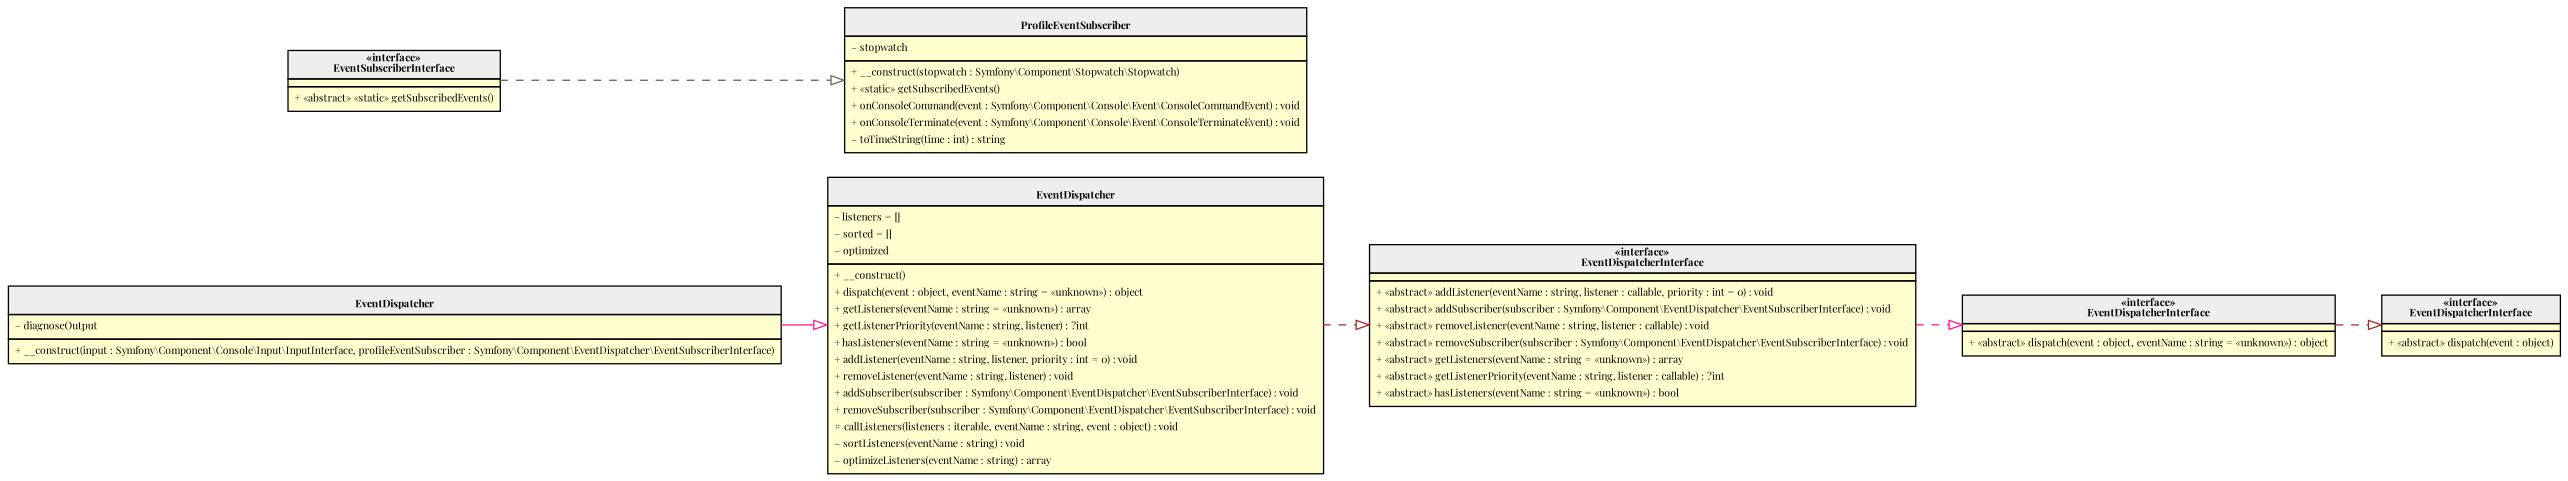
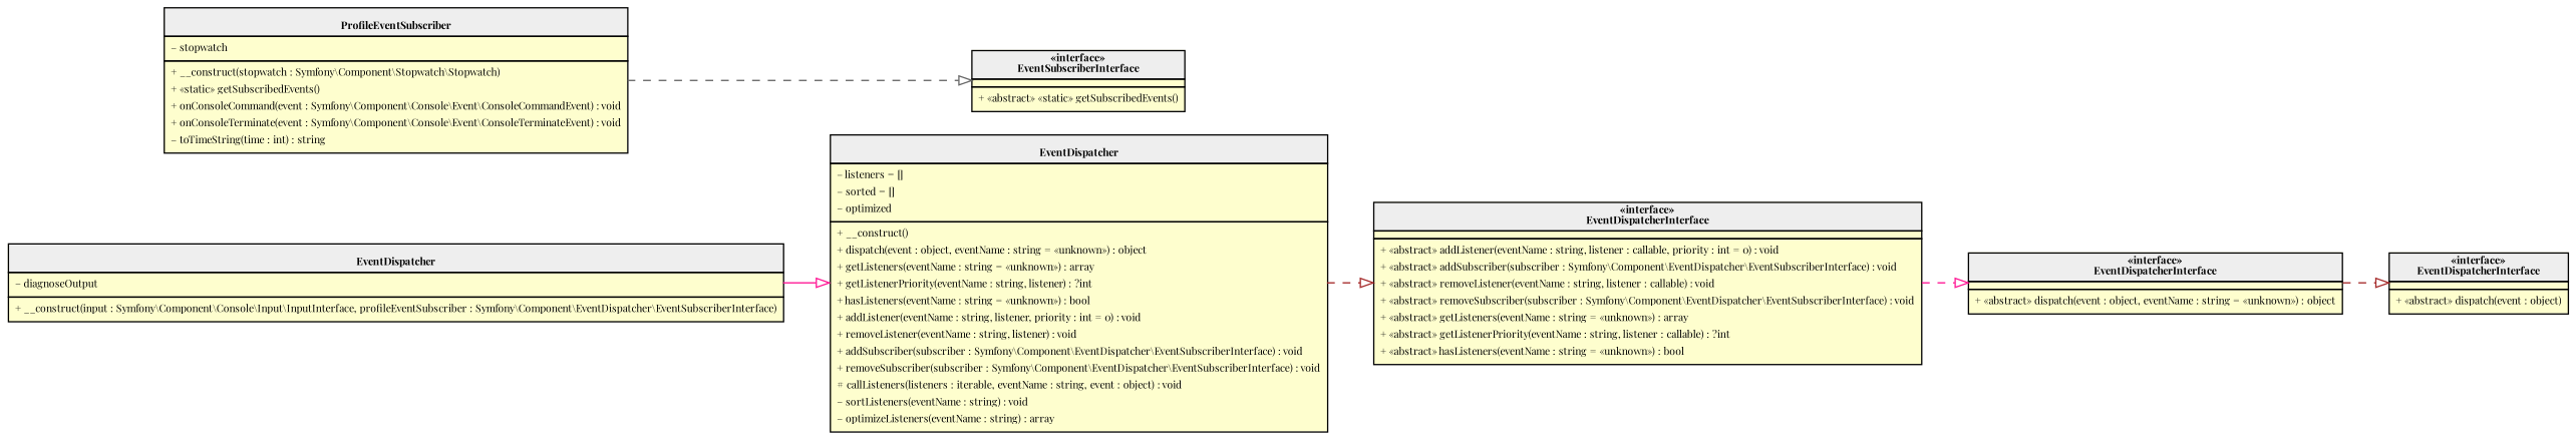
  digraph {
    rankdir=LR
    fontname="Playfair Display"
    node [fillcolor="#FEFECE" fontname="Playfair Display" fontsize=8 margin=0 shape=none style=filled]
    edge [arrowhead=empty fontname="Playfair Display" fontsize=8 style=dashed color=brown]
    n1 [label=< <table cellspacing="0" border="0" cellborder="1">     <tr><td bgcolor="#eeeeee"><b><br/>EventDispatcher</b></td></tr>     <tr><td><table border="0" cellspacing="0" cellpadding="2">     <tr><td align="left">– listeners = []</td></tr>     <tr><td align="left">– sorted = []</td></tr>     <tr><td align="left">– optimized</td></tr> </table></td></tr>     <tr><td><table border="0" cellspacing="0" cellpadding="2">     <tr><td align="left">+ __construct()</td></tr>     <tr><td align="left">+ dispatch(event : object, eventName : string = «unknown») : object</td></tr>     <tr><td align="left">+ getListeners(eventName : string = «unknown») : array</td></tr>     <tr><td align="left">+ getListenerPriority(eventName : string, listener) : ?int</td></tr>     <tr><td align="left">+ hasListeners(eventName : string = «unknown») : bool</td></tr>     <tr><td align="left">+ addListener(eventName : string, listener, priority : int = 0) : void</td></tr>     <tr><td align="left">+ removeListener(eventName : string, listener) : void</td></tr>     <tr><td align="left">+ addSubscriber(subscriber : Symfony\\Component\\EventDispatcher\\EventSubscriberInterface) : void</td></tr>     <tr><td align="left">+ removeSubscriber(subscriber : Symfony\\Component\\EventDispatcher\\EventSubscriberInterface) : void</td></tr>     <tr><td align="left"># callListeners(listeners : iterable, eventName : string, event : object) : void</td></tr>     <tr><td align="left">– sortListeners(eventName : string) : void</td></tr>     <tr><td align="left">– optimizeListeners(eventName : string) : array</td></tr> </table></td></tr> </table>>]
    n2 [label=< <table cellspacing="0" border="0" cellborder="1">     <tr><td bgcolor="#eeeeee"><b>«interface»<br/>EventDispatcherInterface</b></td></tr>     <tr><td></td></tr>     <tr><td><table border="0" cellspacing="0" cellpadding="2">     <tr><td align="left">+ «abstract» addListener(eventName : string, listener : callable, priority : int = 0) : void</td></tr>     <tr><td align="left">+ «abstract» addSubscriber(subscriber : Symfony\\Component\\EventDispatcher\\EventSubscriberInterface) : void</td></tr>     <tr><td align="left">+ «abstract» removeListener(eventName : string, listener : callable) : void</td></tr>     <tr><td align="left">+ «abstract» removeSubscriber(subscriber : Symfony\\Component\\EventDispatcher\\EventSubscriberInterface) : void</td></tr>     <tr><td align="left">+ «abstract» getListeners(eventName : string = «unknown») : array</td></tr>     <tr><td align="left">+ «abstract» getListenerPriority(eventName : string, listener : callable) : ?int</td></tr>     <tr><td align="left">+ «abstract» hasListeners(eventName : string = «unknown») : bool</td></tr> </table></td></tr> </table>>]
    n3 [label=< <table cellspacing="0" border="0" cellborder="1">     <tr><td bgcolor="#eeeeee"><b>«interface»<br/>EventSubscriberInterface</b></td></tr>     <tr><td></td></tr>     <tr><td><table border="0" cellspacing="0" cellpadding="2">     <tr><td align="left">+ «abstract» «static» getSubscribedEvents()</td></tr> </table></td></tr> </table>>]
    n4 [label=< <table cellspacing="0" border="0" cellborder="1">     <tr><td bgcolor="#eeeeee"><b><br/>EventDispatcher</b></td></tr>     <tr><td><table border="0" cellspacing="0" cellpadding="2">     <tr><td align="left">– diagnoseOutput</td></tr> </table></td></tr>     <tr><td><table border="0" cellspacing="0" cellpadding="2">     <tr><td align="left">+ __construct(input : Symfony\\Component\\Console\\Input\\InputInterface, profileEventSubscriber : Symfony\\Component\\EventDispatcher\\EventSubscriberInterface)</td></tr> </table></td></tr> </table>>]
    n5 [label=< <table cellspacing="0" border="0" cellborder="1">     <tr><td bgcolor="#eeeeee"><b>«interface»<br/>EventDispatcherInterface</b></td></tr>     <tr><td></td></tr>     <tr><td><table border="0" cellspacing="0" cellpadding="2">     <tr><td align="left">+ «abstract» dispatch(event : object, eventName : string = «unknown») : object</td></tr> </table></td></tr> </table>>]
    n6 [label=< <table cellspacing="0" border="0" cellborder="1">     <tr><td bgcolor="#eeeeee"><b>«interface»<br/>EventDispatcherInterface</b></td></tr>     <tr><td></td></tr>     <tr><td><table border="0" cellspacing="0" cellpadding="2">     <tr><td align="left">+ «abstract» dispatch(event : object)</td></tr> </table></td></tr> </table>>]
    n7 [label=< <table cellspacing="0" border="0" cellborder="1">     <tr><td bgcolor="#eeeeee"><b><br/>ProfileEventSubscriber</b></td></tr>     <tr><td><table border="0" cellspacing="0" cellpadding="2">     <tr><td align="left">– stopwatch</td></tr> </table></td></tr>     <tr><td><table border="0" cellspacing="0" cellpadding="2">     <tr><td align="left">+ __construct(stopwatch : Symfony\\Component\\Stopwatch\\Stopwatch)</td></tr>     <tr><td align="left">+ «static» getSubscribedEvents()</td></tr>     <tr><td align="left">+ onConsoleCommand(event : Symfony\\Component\\Console\\Event\\ConsoleCommandEvent) : void</td></tr>     <tr><td align="left">+ onConsoleTerminate(event : Symfony\\Component\\Console\\Event\\ConsoleTerminateEvent) : void</td></tr>     <tr><td align="left">– toTimeString(time : int) : string</td></tr> </table></td></tr> </table>>]
    subgraph sub_1 {
      label="Symfony\\Component\\EventDispatcher"
      n1
      n2
      n3
    }
    subgraph sub_2 {
      bgcolor=BurlyWood
      label="Bartlett\\CompatInfoDb\\Application\\Event\\Dispatcher"
      n4
    }
    subgraph sub_3 {
      label="Symfony\\Contracts\\EventDispatcher"
      n5
    }
    subgraph sub_4 {
      label="Psr\\EventDispatcher"
      n6
    }
    subgraph sub_5 {
      bgcolor=BurlyWood
      label="Bartlett\\CompatInfoDb\\Application\\Event\\Subscriber"
      n7
    }
    n1 -> n2
    n2 -> n5 [color=deeppink]
    n4 -> n1 [style=filled color=deeppink]
    n5 -> n6
-   n3 -> n7 [color=gray40]
+   n7 -> n3 [color=gray40]
  }
